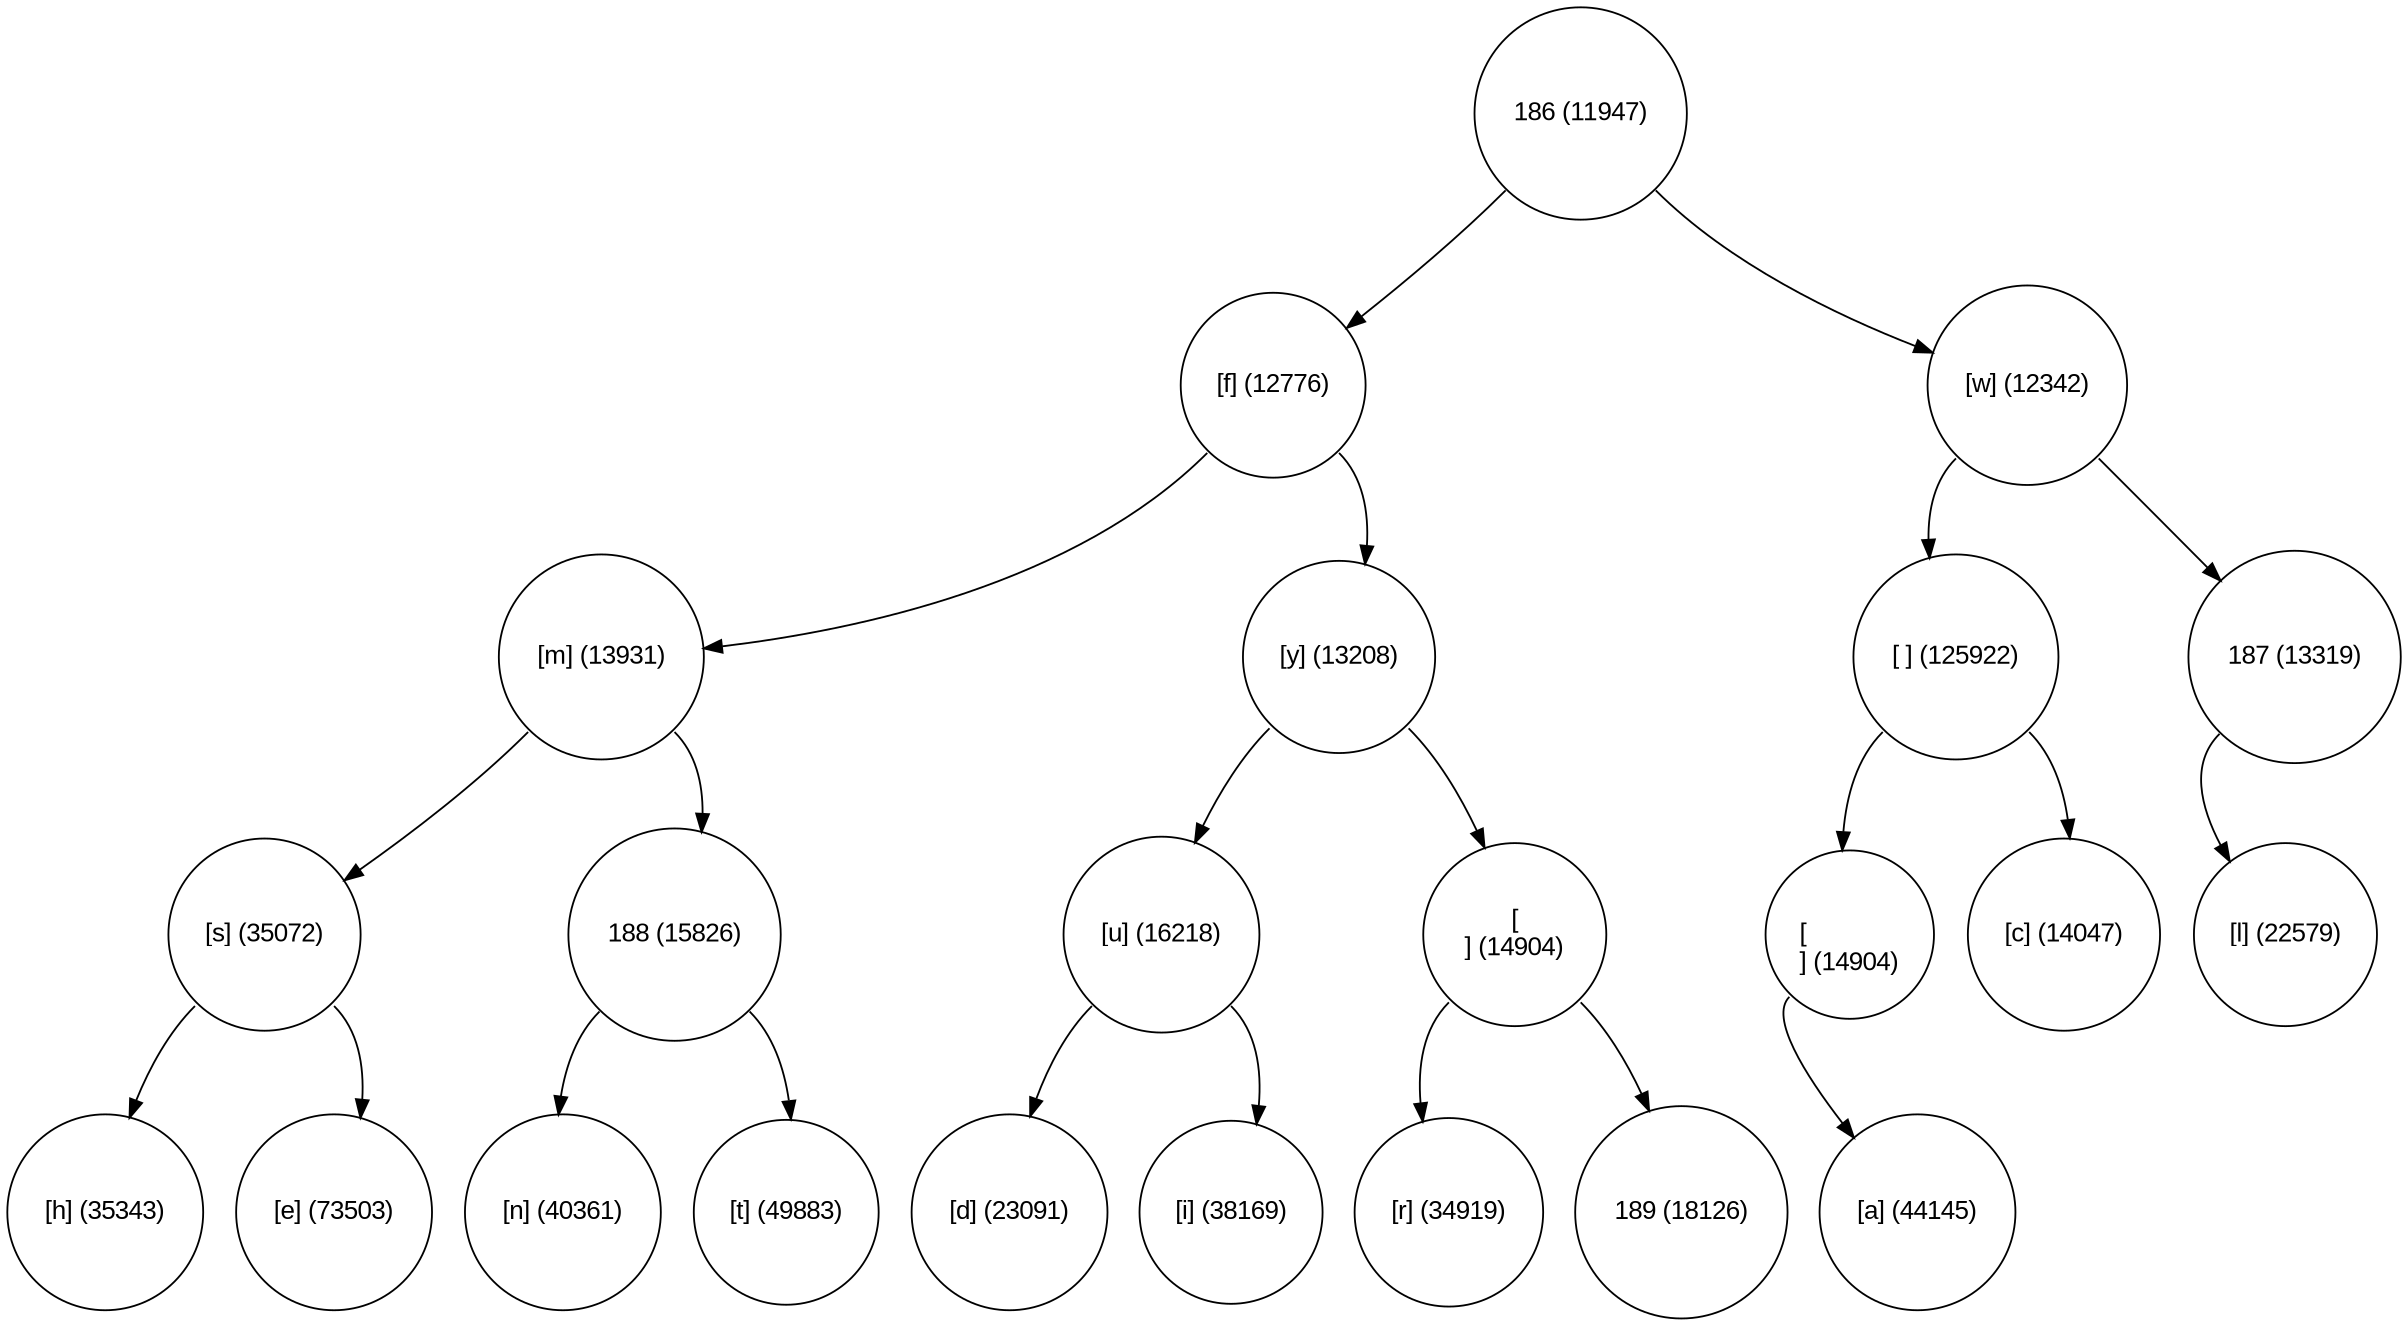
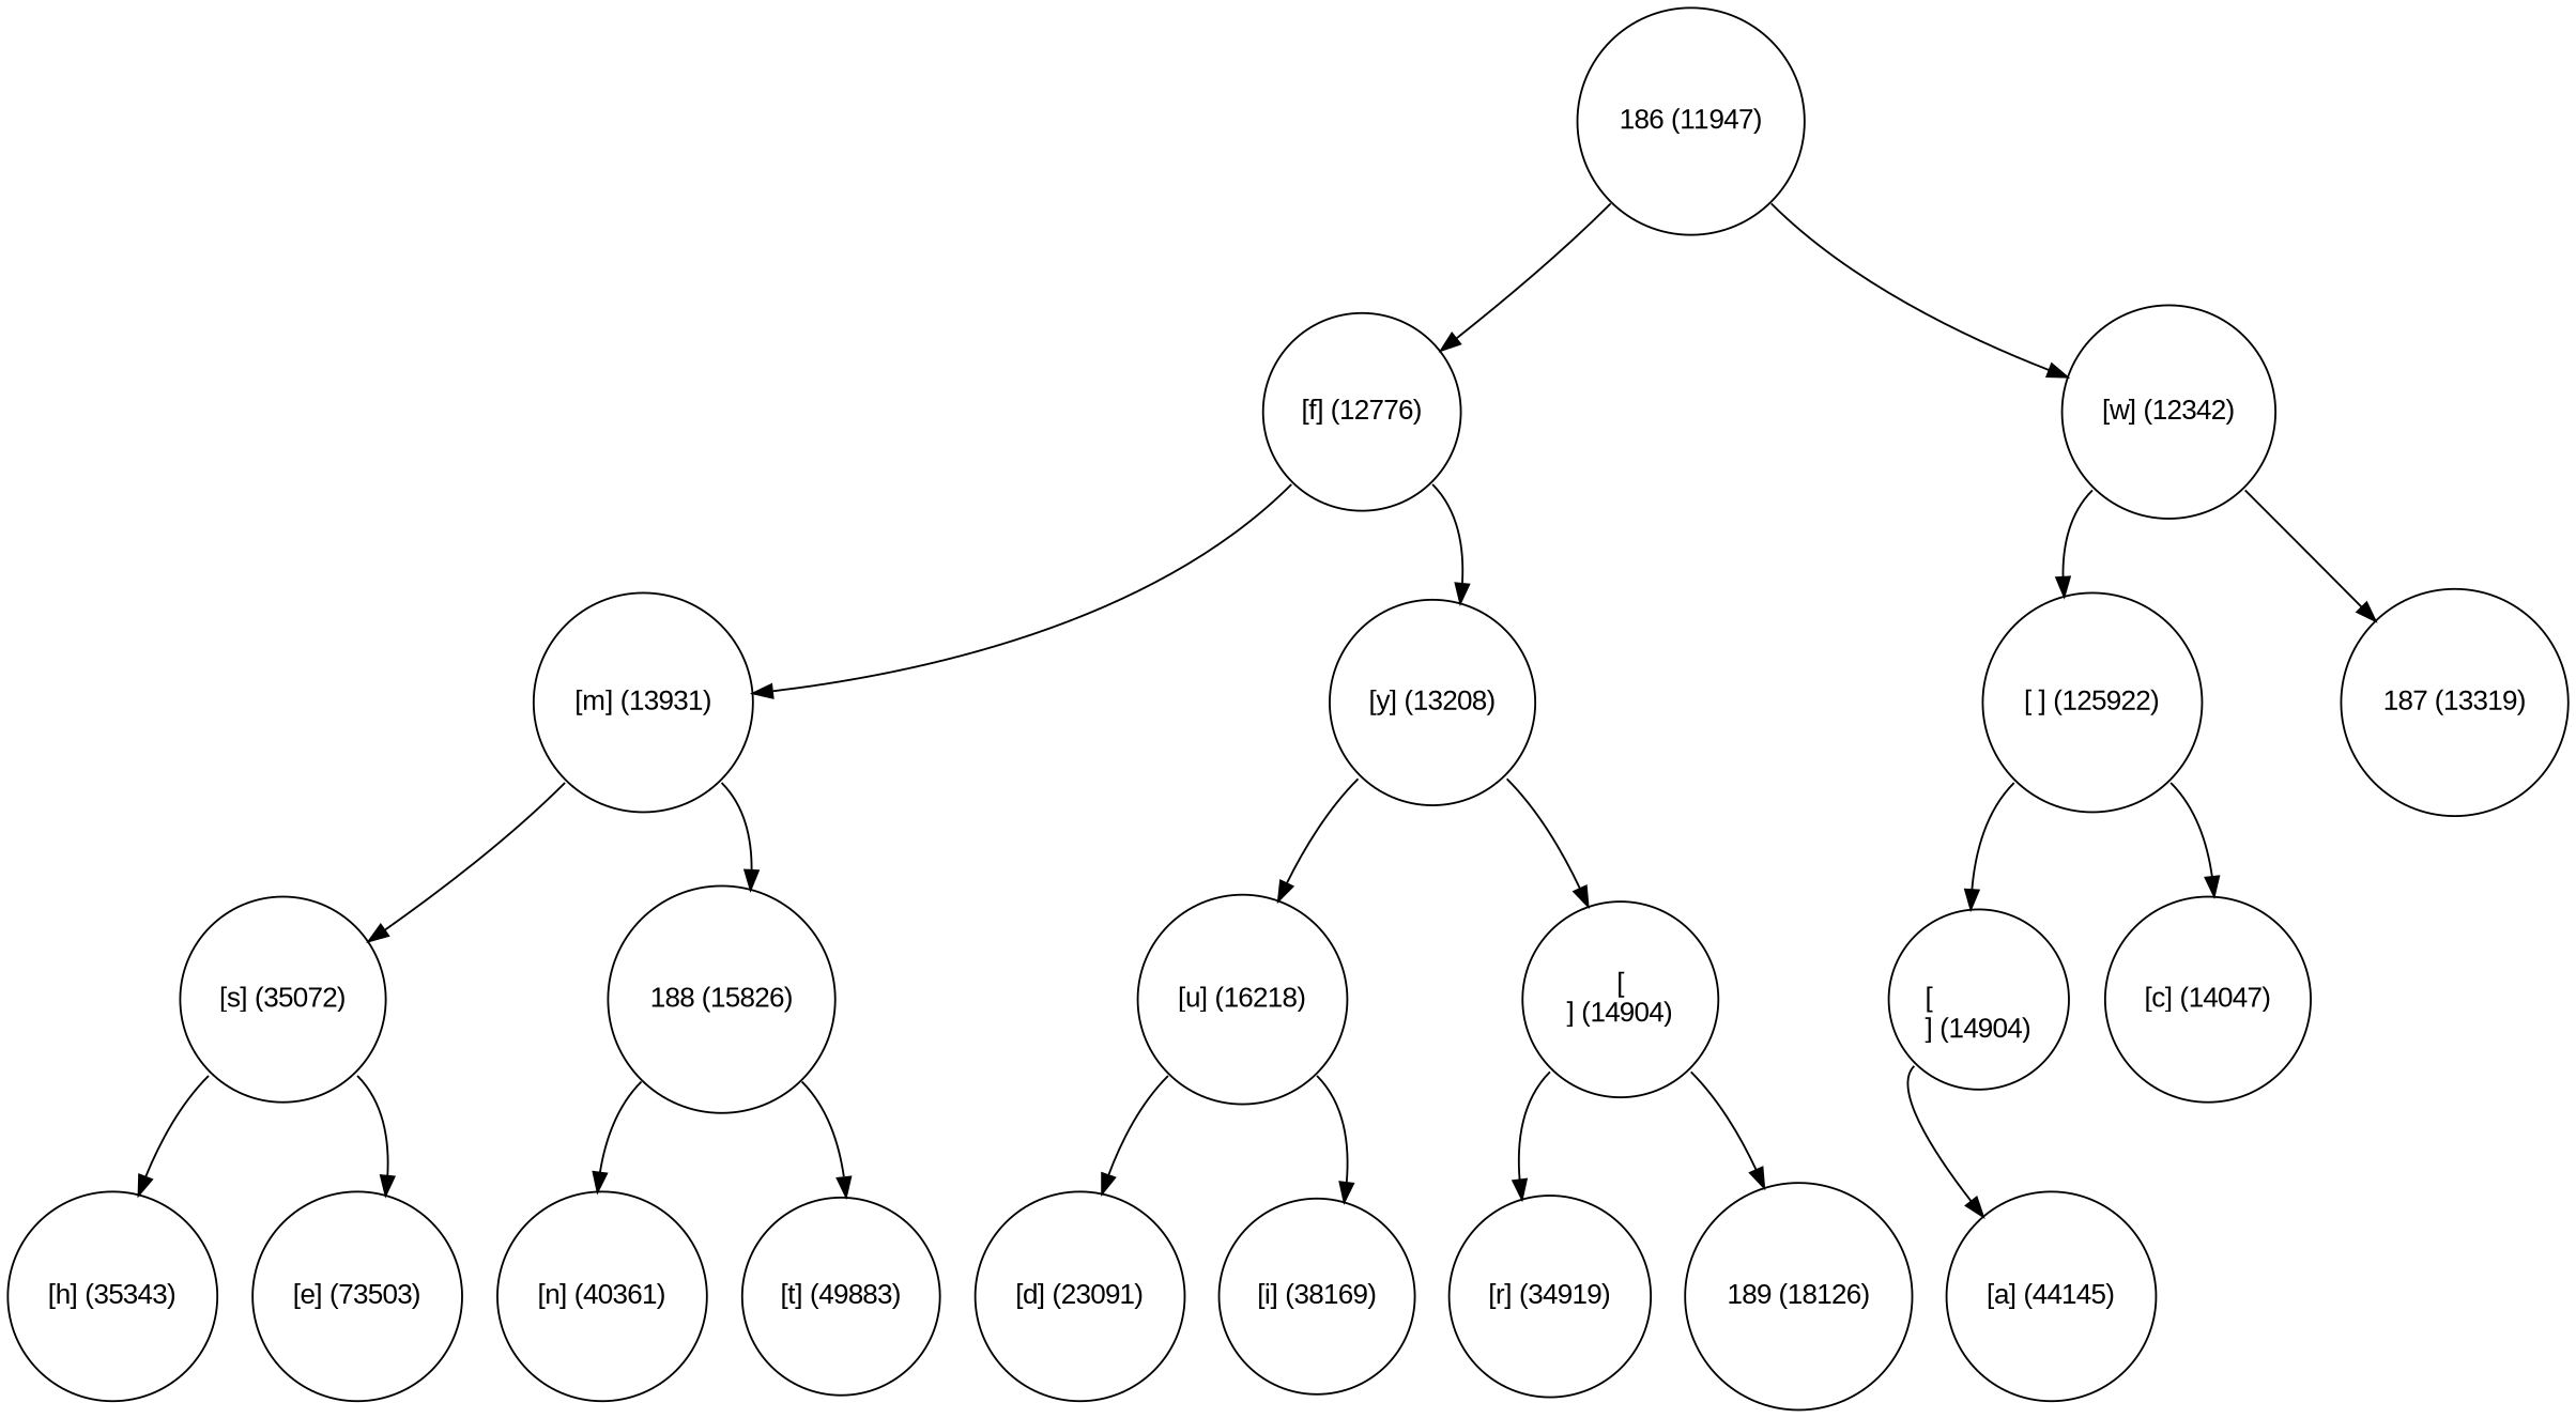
  digraph {
    node [fontname=Arial shape=circle]
    edge [tailport=sw]
    n1 [label="186 (11947)" width=0.5]
    n2 [label="[f] (12776)" width=0.5]
    n3 [label="[w] (12342)" width=0.5]
    n4 [label="[m] (13931)" width=0.5]
    n5 [label="[y] (13208)" width=0.5]
    n6 [label="[ ] (125922)" width=0.5]
    n7 [label="187 (13319)" width=0.5]
    n8 [label="[s] (35072)" width=0.5]
    n9 [label="188 (15826)" width=0.5]
    n10 [label="[u] (16218)" width=0.5]
    n11 [label="[\n] (14904)" width=0.5]
    n12 [label="[h] (35343)" width=0.5]
    n13 [label="[e] (73503)" width=0.5]
    n14 [label="[n] (40361)" width=0.5]
    n15 [label="[t] (49883)" width=0.5]
    n16 [label="[d] (23091)" width=0.5]
    n17 [label="[i] (38169)" width=0.5]
    n18 [label="[r] (34919)" width=0.5]
    n19 [label="189 (18126)" width=0.5]
    n20 [label="[] (14904)" width=0.5]
    n21 [label="[c] (14047)" width=0.5]
-   n22 [label="[l] (22579)" width=0.5]
    n23 [label="[a] (44145)" width=0.5]
    n1 -> n2
    n1 -> n3 [tailport=se]
    n2 -> n4
    n2 -> n5 [tailport=se]
    n3 -> n6
    n3 -> n7 [tailport=se]
    n4 -> n8
    n4 -> n9 [tailport=se]
    n5 -> n10
    n5 -> n11 [tailport=se]
    n6 -> n20
    n6 -> n21 [tailport=se]
-   n7 -> n22
    n8 -> n12
    n8 -> n13 [tailport=se]
    n9 -> n14
    n9 -> n15 [tailport=se]
    n10 -> n16
    n10 -> n17 [tailport=se]
    n11 -> n18
    n11 -> n19 [tailport=se]
    n20 -> n23
  }
